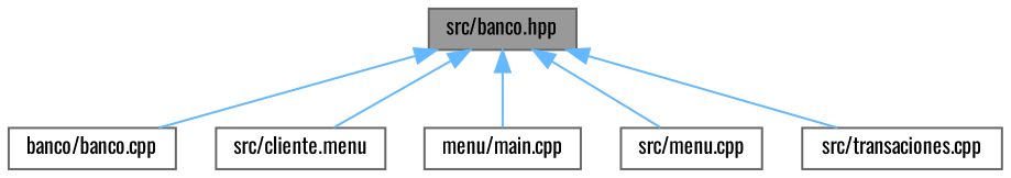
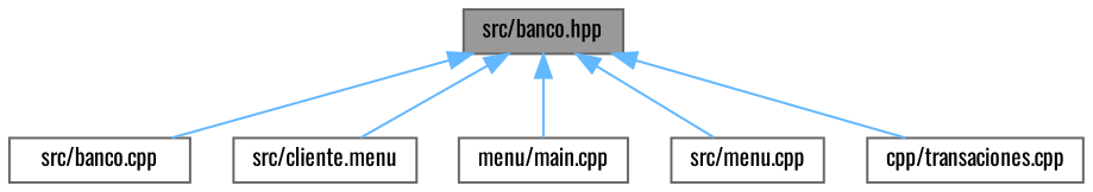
  digraph {
    fontname=Oswald
    node [color=grey40 fillcolor=white fontname=Oswald fontsize=10 shape=box style=filled]
    edge [color=steelblue1 dir=back fontname=Oswald fontsize=10 labelfontname=Helvetica labelfontsize=10 style=solid]
    n1 [color=gray40 fillcolor=grey60 fontcolor=black height=0.2 label="src/banco.hpp" width=0.4]
-   n2 [height=0.2 label="banco/banco.cpp" width=0.4]
+   n2 [height=0.2 label="src/banco.cpp" width=0.4]
    n3 [height=0.2 label="src/cliente.menu" width=0.4]
    n4 [height=0.2 label="menu/main.cpp" width=0.4]
    n5 [height=0.2 label="src/menu.cpp" width=0.4]
-   n6 [height=0.2 label="src/transaciones.cpp" width=0.4]
+   n6 [height=0.2 label="cpp/transaciones.cpp" width=0.4]
    n1 -> n2
    n1 -> n3
    n1 -> n4
    n1 -> n5
    n1 -> n6
  }
